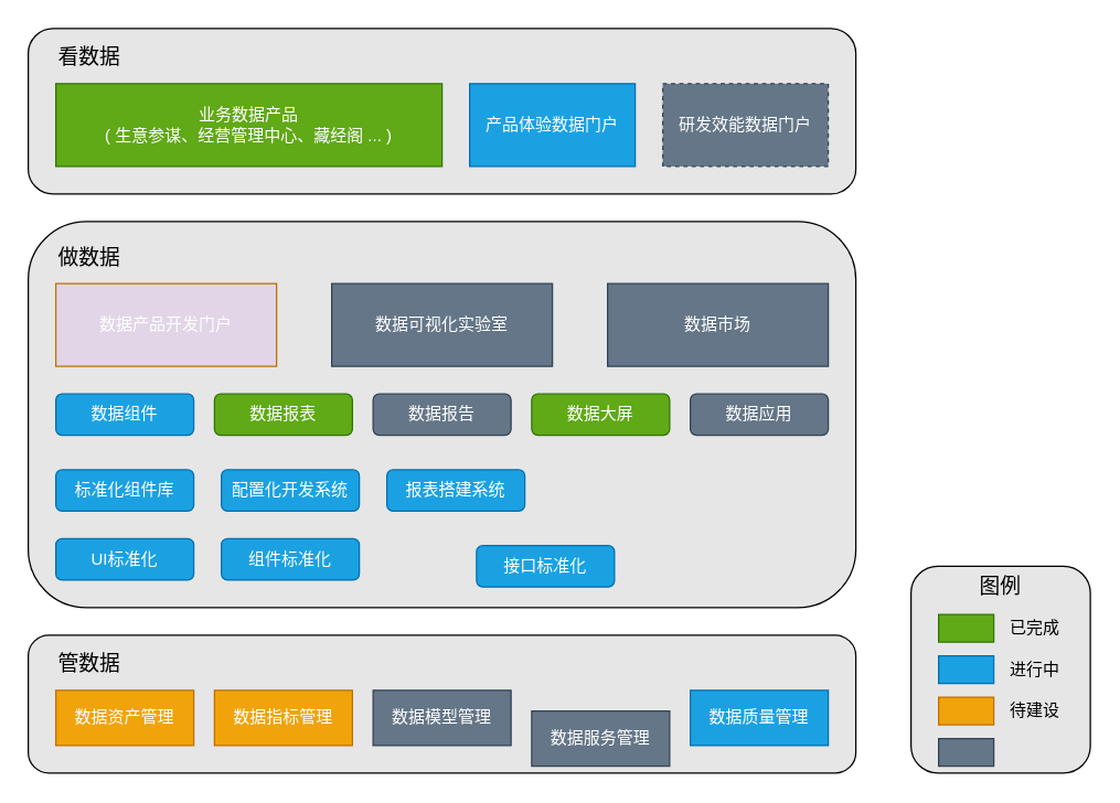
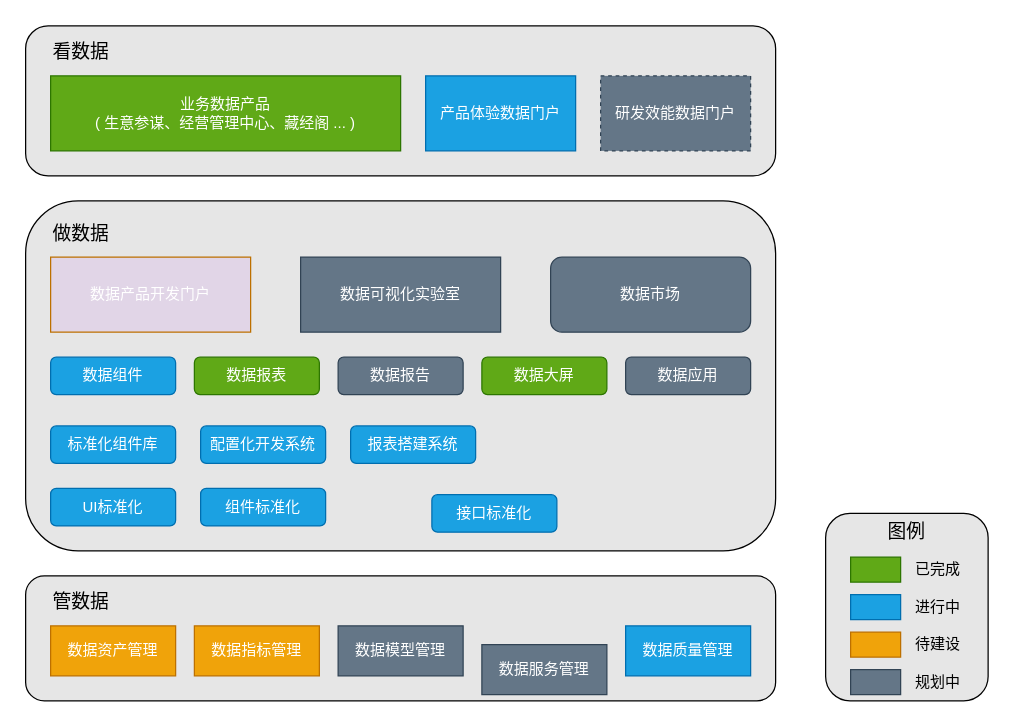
  <mxCell id="0" />
  <mxCell id="1" parent="0" />
  <mxCell id="2" value="" style="rounded=1;whiteSpace=wrap;html=1;fillColor=#E6E6E6;align=center;" vertex="1" parent="1"><mxGeometry x="660" y="410" width="130" height="150" as="geometry" /></mxCell>
  <mxCell id="3" value="" style="rounded=1;whiteSpace=wrap;html=1;fillColor=#E6E6E6;align=center;" vertex="1" parent="1"><mxGeometry x="20" y="460" width="600" height="100" as="geometry" /></mxCell>
  <mxCell id="4" value="" style="rounded=1;whiteSpace=wrap;html=1;fillColor=#E6E6E6;align=center;" vertex="1" parent="1"><mxGeometry x="20" y="160" width="600" height="280" as="geometry" /></mxCell>
  <mxCell id="5" value="" style="rounded=1;whiteSpace=wrap;html=1;fillColor=#E6E6E6;align=center;" vertex="1" parent="1"><mxGeometry x="20" y="20" width="600" height="120" as="geometry" /></mxCell>
  <mxCell id="6" value="数据资产管理" style="rounded=0;whiteSpace=wrap;html=1;fillColor=#f0a30a;strokeColor=#BD7000;fontColor=#ffffff;" vertex="1" parent="1"><mxGeometry x="40" y="500" width="100" height="40" as="geometry" /></mxCell>
  <mxCell id="7" value="数据指标管理" style="rounded=0;whiteSpace=wrap;html=1;fillColor=#f0a30a;strokeColor=#BD7000;fontColor=#ffffff;" vertex="1" parent="1"><mxGeometry x="155" y="500" width="100" height="40" as="geometry" /></mxCell>
  <mxCell id="8" value="产品体验数据门户" style="rounded=0;whiteSpace=wrap;html=1;fillColor=#1ba1e2;strokeColor=#006EAF;fontColor=#ffffff;" vertex="1" parent="1"><mxGeometry x="340" y="60" width="120" height="60" as="geometry" /></mxCell>
  <mxCell id="9" value="做数据" style="text;html=1;strokeColor=none;fillColor=none;align=left;verticalAlign=middle;whiteSpace=wrap;rounded=0;fontSize=15;" vertex="1" parent="1"><mxGeometry x="40" y="176" width="50" height="20" as="geometry" /></mxCell>
  <mxCell id="10" value="看数据" style="text;html=1;strokeColor=none;fillColor=none;align=left;verticalAlign=middle;whiteSpace=wrap;rounded=0;fontSize=15;" vertex="1" parent="1"><mxGeometry x="40" y="30" width="50" height="20" as="geometry" /></mxCell>
  <mxCell id="11" value="管数据" style="text;html=1;strokeColor=none;fillColor=none;align=left;verticalAlign=middle;whiteSpace=wrap;rounded=0;fontSize=15;" vertex="1" parent="1"><mxGeometry x="40" y="470" width="50" height="20" as="geometry" /></mxCell>
  <mxCell id="12" value="数据质量管理" style="rounded=0;whiteSpace=wrap;html=1;fillColor=#1ba1e2;strokeColor=#006EAF;fontColor=#ffffff;" vertex="1" parent="1"><mxGeometry x="500" y="500" width="100" height="40" as="geometry" /></mxCell>
  <mxCell id="13" value="数据服务管理" style="rounded=0;whiteSpace=wrap;html=1;fillColor=#647687;strokeColor=#314354;fontColor=#ffffff;" vertex="1" parent="1"><mxGeometry x="385" y="515" width="100" height="40" as="geometry" /></mxCell>
  <mxCell id="14" value="数据模型管理" style="rounded=0;whiteSpace=wrap;html=1;fillColor=#647687;strokeColor=#314354;fontColor=#ffffff;" vertex="1" parent="1"><mxGeometry x="270" y="500" width="100" height="40" as="geometry" /></mxCell>
  <mxCell id="15" value="业务数据产品&lt;br&gt;( 生意参谋、经营管理中心、藏经阁 ... )" style="rounded=0;whiteSpace=wrap;html=1;fillColor=#60a917;strokeColor=#2D7600;fontColor=#ffffff;" vertex="1" parent="1"><mxGeometry x="40" y="60" width="280" height="60" as="geometry" /></mxCell>
  <mxCell id="16" value="数据可视化实验室" style="rounded=0;whiteSpace=wrap;html=1;fillColor=#647687;strokeColor=#314354;fontColor=#ffffff;" vertex="1" parent="1"><mxGeometry x="240" y="205" width="160" height="60" as="geometry" /></mxCell>
  <mxCell id="17" value="研发效能数据门户" style="rounded=0;whiteSpace=wrap;html=1;fillColor=#647687;strokeColor=#314354;fontColor=#ffffff;dashed=1;" vertex="1" parent="1"><mxGeometry x="480" y="60" width="120" height="60" as="geometry" /></mxCell>
  <mxCell id="18" value="标准化组件库" style="rounded=1;whiteSpace=wrap;html=1;align=center;fillColor=#1ba1e2;strokeColor=#006EAF;fontColor=#ffffff;" vertex="1" parent="1"><mxGeometry x="40" y="340" width="100" height="30" as="geometry" /></mxCell>
  <mxCell id="19" value="配置化开发系统" style="rounded=1;whiteSpace=wrap;html=1;align=center;fillColor=#1ba1e2;strokeColor=#006EAF;fontColor=#ffffff;" vertex="1" parent="1"><mxGeometry x="160" y="340" width="100" height="30" as="geometry" /></mxCell>
  <mxCell id="20" value="UI标准化" style="rounded=1;whiteSpace=wrap;html=1;align=center;fillColor=#1ba1e2;strokeColor=#006EAF;fontColor=#ffffff;" vertex="1" parent="1"><mxGeometry x="40" y="390" width="100" height="30" as="geometry" /></mxCell>
  <mxCell id="21" value="组件标准化" style="rounded=1;whiteSpace=wrap;html=1;align=center;fillColor=#1ba1e2;strokeColor=#006EAF;fontColor=#ffffff;" vertex="1" parent="1"><mxGeometry x="160" y="390" width="100" height="30" as="geometry" /></mxCell>
  <mxCell id="22" value="接口标准化" style="rounded=1;whiteSpace=wrap;html=1;align=center;fillColor=#1ba1e2;strokeColor=#006EAF;fontColor=#ffffff;" vertex="1" parent="1"><mxGeometry x="345" y="395" width="100" height="30" as="geometry" /></mxCell>
  <mxCell id="23" value="数据产品开发门户" style="rounded=0;whiteSpace=wrap;html=1;fillColor=#e1d5e7;strokeColor=#BD7000;fontColor=#ffffff;" vertex="1" parent="1"><mxGeometry x="40" y="205" width="160" height="60" as="geometry" /></mxCell>
  <mxCell id="24" value="数据组件" style="rounded=1;whiteSpace=wrap;html=1;align=center;fillColor=#1ba1e2;strokeColor=#006EAF;fontColor=#ffffff;" vertex="1" parent="1"><mxGeometry x="40" y="285" width="100" height="30" as="geometry" /></mxCell>
  <mxCell id="25" value="数据报表" style="rounded=1;whiteSpace=wrap;html=1;align=center;fillColor=#60a917;strokeColor=#2D7600;fontColor=#ffffff;" vertex="1" parent="1"><mxGeometry x="155" y="285" width="100" height="30" as="geometry" /></mxCell>
  <mxCell id="26" value="数据报告" style="rounded=1;whiteSpace=wrap;html=1;align=center;fillColor=#647687;strokeColor=#314354;fontColor=#ffffff;" vertex="1" parent="1"><mxGeometry x="270" y="285" width="100" height="30" as="geometry" /></mxCell>
  <mxCell id="27" value="数据大屏" style="rounded=1;whiteSpace=wrap;html=1;align=center;fillColor=#60a917;strokeColor=#2D7600;fontColor=#ffffff;" vertex="1" parent="1"><mxGeometry x="385" y="285" width="100" height="30" as="geometry" /></mxCell>
  <mxCell id="28" value="数据应用" style="rounded=1;whiteSpace=wrap;html=1;align=center;fillColor=#647687;strokeColor=#314354;fontColor=#ffffff;" vertex="1" parent="1"><mxGeometry x="500" y="285" width="100" height="30" as="geometry" /></mxCell>
  <mxCell id="29" value="报表搭建系统" style="rounded=1;whiteSpace=wrap;html=1;align=center;fillColor=#1ba1e2;strokeColor=#006EAF;fontColor=#ffffff;" vertex="1" parent="1"><mxGeometry x="280" y="340" width="100" height="30" as="geometry" /></mxCell>
- <mxCell id="30" value="数据市场" style="rounded=0;whiteSpace=wrap;html=1;fillColor=#647687;strokeColor=#314354;fontColor=#ffffff;" vertex="1" parent="1"><mxGeometry x="440" y="205" width="160" height="60" as="geometry" /></mxCell>
+ <mxCell id="30" value="数据市场" style="whiteSpace=wrap;html=1;fillColor=#647687;strokeColor=#314354;fontColor=#ffffff;rounded=1;" vertex="1" parent="1"><mxGeometry x="440" y="205" width="160" height="60" as="geometry" /></mxCell>
  <mxCell id="31" value="" style="group" vertex="1" connectable="0" parent="1"><mxGeometry x="680" y="445" width="90" height="110" as="geometry" /></mxCell>
  <mxCell id="32" value="" style="rounded=0;whiteSpace=wrap;html=1;align=center;fillColor=#60a917;strokeColor=#2D7600;fontColor=#ffffff;" vertex="1" parent="31"><mxGeometry width="40" height="20" as="geometry" /></mxCell>
  <mxCell id="33" value="" style="rounded=0;whiteSpace=wrap;html=1;align=center;fillColor=#1ba1e2;strokeColor=#006EAF;fontColor=#ffffff;" vertex="1" parent="31"><mxGeometry y="30" width="40" height="20" as="geometry" /></mxCell>
  <mxCell id="34" value="" style="rounded=0;whiteSpace=wrap;html=1;align=center;fillColor=#f0a30a;strokeColor=#BD7000;fontColor=#ffffff;" vertex="1" parent="31"><mxGeometry y="60" width="40" height="20" as="geometry" /></mxCell>
  <mxCell id="35" value="已完成" style="text;html=1;strokeColor=none;fillColor=none;align=center;verticalAlign=middle;whiteSpace=wrap;rounded=0;" vertex="1" parent="31"><mxGeometry x="50" width="40" height="20" as="geometry" /></mxCell>
  <mxCell id="36" value="进行中" style="text;html=1;strokeColor=none;fillColor=none;align=center;verticalAlign=middle;whiteSpace=wrap;rounded=0;" vertex="1" parent="31"><mxGeometry x="50" y="30" width="40" height="20" as="geometry" /></mxCell>
  <mxCell id="37" value="待建设" style="text;html=1;strokeColor=none;fillColor=none;align=center;verticalAlign=middle;whiteSpace=wrap;rounded=0;" vertex="1" parent="31"><mxGeometry x="50" y="60" width="40" height="20" as="geometry" /></mxCell>
  <mxCell id="38" value="" style="rounded=0;whiteSpace=wrap;html=1;align=center;fillColor=#647687;strokeColor=#314354;fontColor=#ffffff;" vertex="1" parent="31"><mxGeometry y="90" width="40" height="20" as="geometry" /></mxCell>
+ <mxCell id="39" value="规划中" style="text;html=1;strokeColor=none;fillColor=none;align=center;verticalAlign=middle;whiteSpace=wrap;rounded=0;" vertex="1" parent="31"><mxGeometry x="50" y="90" width="40" height="20" as="geometry" /></mxCell>
  <mxCell id="40" value="图例" style="text;html=1;strokeColor=none;fillColor=none;align=center;verticalAlign=middle;whiteSpace=wrap;rounded=0;fontSize=15;" vertex="1" parent="1"><mxGeometry x="705" y="414" width="40" height="20" as="geometry" /></mxCell>
